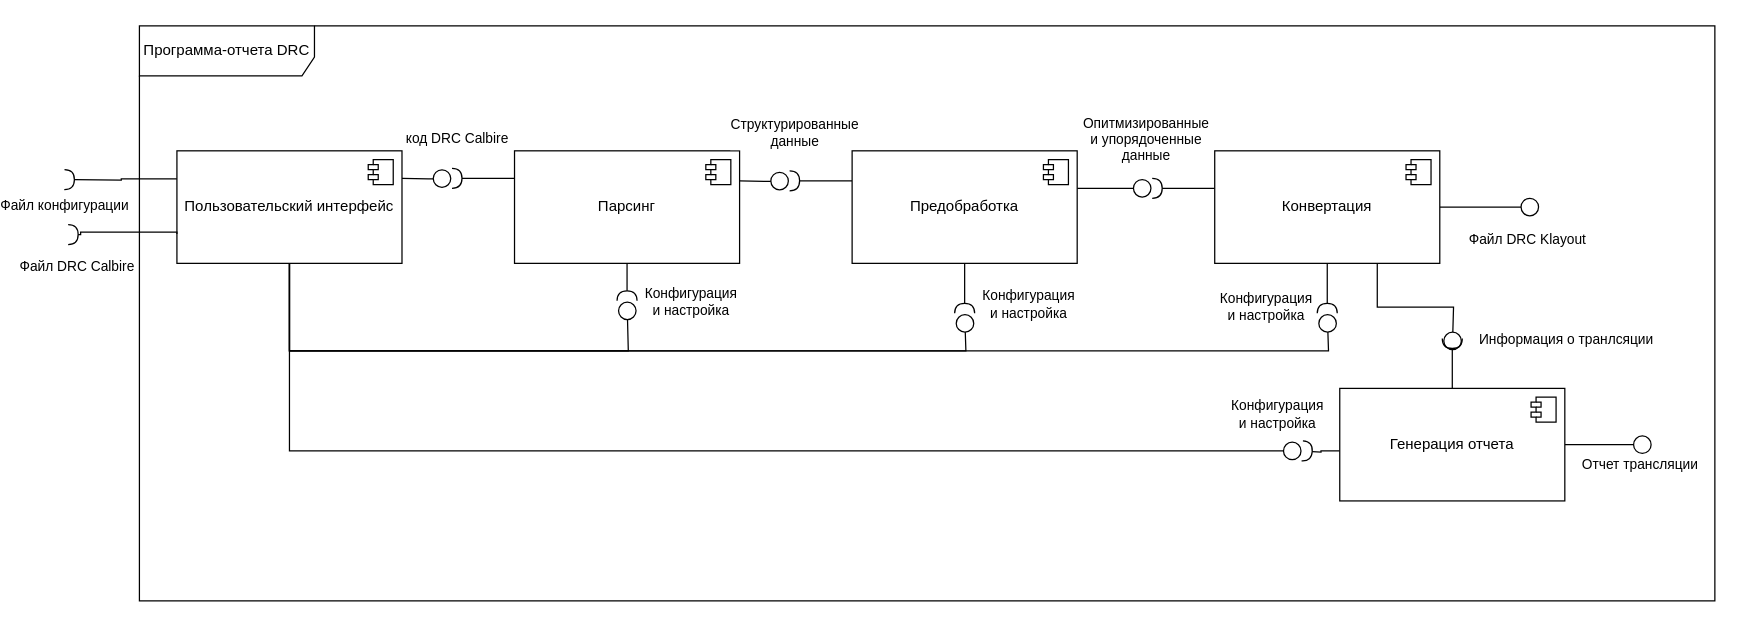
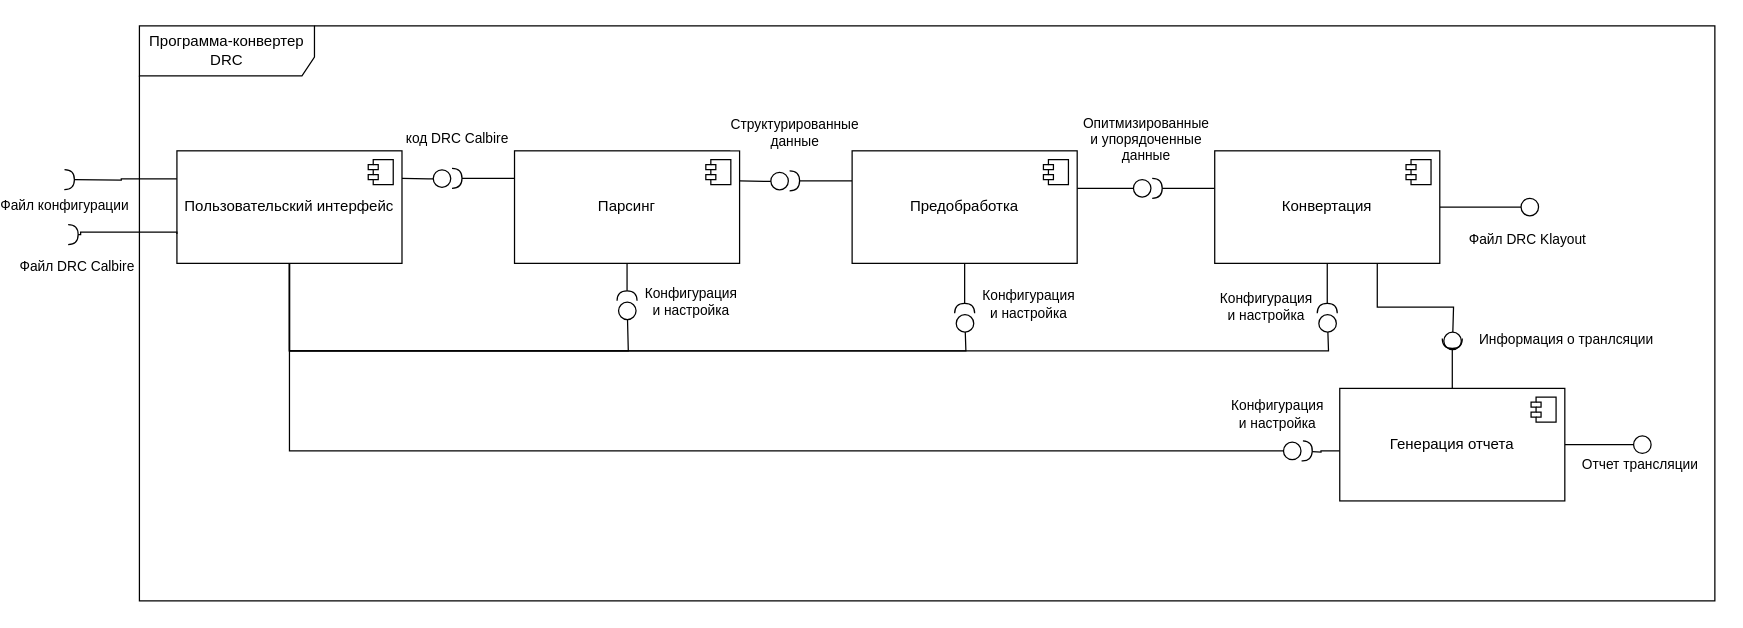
  <mxCell id="0" />
  <mxCell id="1" parent="0" />
  <mxCell id="2" style="edgeStyle=orthogonalEdgeStyle;rounded=0;orthogonalLoop=1;jettySize=auto;html=1;endArrow=halfCircle;endFill=0;" edge="1" parent="1"><mxGeometry relative="1" as="geometry"><mxPoint x="380" y="142" as="sourcePoint" /><mxPoint x="330" y="142" as="targetPoint" /></mxGeometry></mxCell>
  <mxCell id="3" value="код DRC Calbire" style="edgeLabel;html=1;align=center;verticalAlign=middle;resizable=0;points=[];rotation=0;" vertex="1" connectable="0" parent="2"><mxGeometry x="0.742" y="1" relative="1" as="geometry"><mxPoint x="-3" y="-34" as="offset" /></mxGeometry></mxCell>
  <mxCell id="4" style="edgeStyle=orthogonalEdgeStyle;rounded=0;orthogonalLoop=1;jettySize=auto;html=1;endArrow=circle;endFill=0;" edge="1" parent="1"><mxGeometry relative="1" as="geometry"><mxPoint x="600" y="144" as="targetPoint" /><mxPoint x="560" y="144" as="sourcePoint" /></mxGeometry></mxCell>
  <mxCell id="5" style="edgeStyle=orthogonalEdgeStyle;rounded=0;orthogonalLoop=1;jettySize=auto;html=1;endArrow=halfCircle;endFill=0;" edge="1" parent="1" source="7"><mxGeometry relative="1" as="geometry"><mxPoint x="470" y="240" as="targetPoint" /></mxGeometry></mxCell>
  <mxCell id="6" value="Конфигурация&lt;div&gt;и настройка&lt;/div&gt;" style="edgeLabel;html=1;align=center;verticalAlign=middle;resizable=0;points=[];" vertex="1" connectable="0" parent="5"><mxGeometry x="0.541" y="-5" relative="1" as="geometry"><mxPoint x="55" y="7" as="offset" /></mxGeometry></mxCell>
  <mxCell id="7" value="Парсинг" style="html=1;dropTarget=0;whiteSpace=wrap;" vertex="1" parent="1"><mxGeometry x="380" y="120" width="180" height="90" as="geometry" /></mxCell>
  <mxCell id="8" value="" style="shape=module;jettyWidth=8;jettyHeight=4;" vertex="1" parent="7"><mxGeometry x="1" width="20" height="20" relative="1" as="geometry"><mxPoint x="-27" y="7" as="offset" /></mxGeometry></mxCell>
  <mxCell id="9" style="edgeStyle=orthogonalEdgeStyle;rounded=0;orthogonalLoop=1;jettySize=auto;html=1;endArrow=halfCircle;endFill=0;" edge="1" parent="1" source="15"><mxGeometry relative="1" as="geometry"><mxPoint x="1130" y="270" as="targetPoint" /></mxGeometry></mxCell>
  <mxCell id="10" value="Информация о транлсяции" style="edgeLabel;html=1;align=center;verticalAlign=middle;resizable=0;points=[];" vertex="1" connectable="0" parent="9"><mxGeometry x="0.357" y="-1" relative="1" as="geometry"><mxPoint x="89" y="-13" as="offset" /></mxGeometry></mxCell>
  <mxCell id="11" style="edgeStyle=orthogonalEdgeStyle;rounded=0;orthogonalLoop=1;jettySize=auto;html=1;endArrow=circle;endFill=0;" edge="1" parent="1" source="15"><mxGeometry relative="1" as="geometry"><mxPoint x="1290" y="355" as="targetPoint" /></mxGeometry></mxCell>
  <mxCell id="12" value="Отчет трансляции" style="edgeLabel;html=1;align=center;verticalAlign=middle;resizable=0;points=[];" vertex="1" connectable="0" parent="11"><mxGeometry x="0.927" y="-5" relative="1" as="geometry"><mxPoint x="-8" y="10" as="offset" /></mxGeometry></mxCell>
  <mxCell id="13" style="edgeStyle=orthogonalEdgeStyle;rounded=0;orthogonalLoop=1;jettySize=auto;html=1;endArrow=halfCircle;endFill=0;" edge="1" parent="1"><mxGeometry relative="1" as="geometry"><mxPoint x="1010" y="360" as="targetPoint" /><mxPoint x="1040" y="360" as="sourcePoint" /><Array as="points"><mxPoint x="1025" y="360" /><mxPoint x="1025" y="361" /></Array></mxGeometry></mxCell>
  <mxCell id="14" value="Конфигурация&lt;div&gt;и настройка&lt;/div&gt;" style="edgeLabel;html=1;align=center;verticalAlign=middle;resizable=0;points=[];" vertex="1" connectable="0" parent="13"><mxGeometry x="0.537" y="3" relative="1" as="geometry"><mxPoint x="-27" y="-33" as="offset" /></mxGeometry></mxCell>
  <mxCell id="15" value="Генерация отчета" style="html=1;dropTarget=0;whiteSpace=wrap;" vertex="1" parent="1"><mxGeometry x="1040" y="310" width="180" height="90" as="geometry" /></mxCell>
  <mxCell id="16" value="" style="shape=module;jettyWidth=8;jettyHeight=4;" vertex="1" parent="15"><mxGeometry x="1" width="20" height="20" relative="1" as="geometry"><mxPoint x="-27" y="7" as="offset" /></mxGeometry></mxCell>
  <mxCell id="17" style="edgeStyle=orthogonalEdgeStyle;rounded=0;orthogonalLoop=1;jettySize=auto;html=1;endArrow=halfCircle;endFill=0;exitX=0;exitY=0.25;exitDx=0;exitDy=0;" edge="1" parent="1" source="25"><mxGeometry relative="1" as="geometry"><mxPoint x="20" y="143" as="targetPoint" /></mxGeometry></mxCell>
  <mxCell id="18" value="Файл конфигурации" style="edgeLabel;html=1;align=center;verticalAlign=middle;resizable=0;points=[];" vertex="1" connectable="0" parent="17"><mxGeometry x="0.941" y="-2" relative="1" as="geometry"><mxPoint x="-4" y="22" as="offset" /></mxGeometry></mxCell>
  <mxCell id="19" style="edgeStyle=orthogonalEdgeStyle;rounded=0;orthogonalLoop=1;jettySize=auto;html=1;endArrow=circle;endFill=0;" edge="1" parent="1"><mxGeometry relative="1" as="geometry"><mxPoint x="330" y="142" as="targetPoint" /><mxPoint x="290" y="142" as="sourcePoint" /></mxGeometry></mxCell>
  <mxCell id="20" style="edgeStyle=orthogonalEdgeStyle;rounded=0;orthogonalLoop=1;jettySize=auto;html=1;endArrow=circle;endFill=0;" edge="1" parent="1" source="25"><mxGeometry relative="1" as="geometry"><mxPoint x="470" y="240" as="targetPoint" /><Array as="points"><mxPoint x="200" y="280" /><mxPoint x="471" y="280" /></Array></mxGeometry></mxCell>
  <mxCell id="21" style="edgeStyle=orthogonalEdgeStyle;rounded=0;orthogonalLoop=1;jettySize=auto;html=1;endArrow=circle;endFill=0;" edge="1" parent="1" source="25"><mxGeometry relative="1" as="geometry"><mxPoint x="740" y="250" as="targetPoint" /><Array as="points"><mxPoint x="200" y="280" /><mxPoint x="741" y="280" /></Array></mxGeometry></mxCell>
  <mxCell id="22" style="edgeStyle=orthogonalEdgeStyle;rounded=0;orthogonalLoop=1;jettySize=auto;html=1;endArrow=circle;endFill=0;" edge="1" parent="1" source="25"><mxGeometry relative="1" as="geometry"><mxPoint x="1030" y="250" as="targetPoint" /><Array as="points"><mxPoint x="200" y="280" /><mxPoint x="1031" y="280" /></Array></mxGeometry></mxCell>
  <mxCell id="23" value="Конфигурация&lt;div&gt;и настройка&lt;/div&gt;" style="edgeLabel;html=1;align=center;verticalAlign=middle;resizable=0;points=[];" vertex="1" connectable="0" parent="22"><mxGeometry x="0.981" y="4" relative="1" as="geometry"><mxPoint x="-46" y="-15" as="offset" /></mxGeometry></mxCell>
  <mxCell id="24" style="edgeStyle=orthogonalEdgeStyle;rounded=0;orthogonalLoop=1;jettySize=auto;html=1;endArrow=circle;endFill=0;" edge="1" parent="1" source="25"><mxGeometry relative="1" as="geometry"><mxPoint x="1010" y="360" as="targetPoint" /><Array as="points"><mxPoint x="200" y="360" /></Array></mxGeometry></mxCell>
  <mxCell id="25" value="Пользовательский интерфейс" style="html=1;dropTarget=0;whiteSpace=wrap;" vertex="1" parent="1"><mxGeometry x="110" y="120" width="180" height="90" as="geometry" /></mxCell>
  <mxCell id="26" value="" style="shape=module;jettyWidth=8;jettyHeight=4;" vertex="1" parent="25"><mxGeometry x="1" width="20" height="20" relative="1" as="geometry"><mxPoint x="-27" y="7" as="offset" /></mxGeometry></mxCell>
  <mxCell id="27" style="edgeStyle=orthogonalEdgeStyle;rounded=0;orthogonalLoop=1;jettySize=auto;html=1;endArrow=halfCircle;endFill=0;exitX=0;exitY=0.75;exitDx=0;exitDy=0;" edge="1" parent="1"><mxGeometry relative="1" as="geometry"><mxPoint x="23" y="187" as="targetPoint" /><mxPoint x="110" y="186.5" as="sourcePoint" /><Array as="points"><mxPoint x="110" y="185" /><mxPoint x="33" y="185" /><mxPoint x="33" y="187" /></Array></mxGeometry></mxCell>
  <mxCell id="28" value="Файл DRC Calbire" style="edgeLabel;html=1;align=center;verticalAlign=middle;resizable=0;points=[];" vertex="1" connectable="0" parent="27"><mxGeometry x="0.865" y="-3" relative="1" as="geometry"><mxPoint y="28" as="offset" /></mxGeometry></mxCell>
  <mxCell id="29" style="edgeStyle=orthogonalEdgeStyle;rounded=0;orthogonalLoop=1;jettySize=auto;html=1;endArrow=halfCircle;endFill=0;" edge="1" parent="1"><mxGeometry relative="1" as="geometry"><mxPoint x="650" y="144" as="sourcePoint" /><mxPoint x="600" y="144" as="targetPoint" /></mxGeometry></mxCell>
  <mxCell id="30" value="Структурированные&lt;div&gt;данные&lt;/div&gt;" style="edgeLabel;html=1;align=center;verticalAlign=middle;resizable=0;points=[];rotation=0;" vertex="1" connectable="0" parent="29"><mxGeometry x="0.78" y="3" relative="1" as="geometry"><mxPoint x="-2" y="-42" as="offset" /></mxGeometry></mxCell>
  <mxCell id="31" style="edgeStyle=orthogonalEdgeStyle;rounded=0;orthogonalLoop=1;jettySize=auto;html=1;endArrow=circle;endFill=0;" edge="1" parent="1"><mxGeometry relative="1" as="geometry"><mxPoint x="890" y="150" as="targetPoint" /><mxPoint x="830" y="150" as="sourcePoint" /></mxGeometry></mxCell>
  <mxCell id="32" style="edgeStyle=orthogonalEdgeStyle;rounded=0;orthogonalLoop=1;jettySize=auto;html=1;endArrow=halfCircle;endFill=0;" edge="1" parent="1" source="34"><mxGeometry relative="1" as="geometry"><mxPoint x="740" y="250" as="targetPoint" /></mxGeometry></mxCell>
  <mxCell id="33" value="Конфигурация&lt;div&gt;и настройка&lt;/div&gt;" style="edgeLabel;html=1;align=center;verticalAlign=middle;resizable=0;points=[];" vertex="1" connectable="0" parent="32"><mxGeometry x="0.404" y="-3" relative="1" as="geometry"><mxPoint x="53" y="5" as="offset" /></mxGeometry></mxCell>
  <mxCell id="34" value="Предобработка" style="html=1;dropTarget=0;whiteSpace=wrap;" vertex="1" parent="1"><mxGeometry x="650" y="120" width="180" height="90" as="geometry" /></mxCell>
  <mxCell id="35" value="" style="shape=module;jettyWidth=8;jettyHeight=4;" vertex="1" parent="34"><mxGeometry x="1" width="20" height="20" relative="1" as="geometry"><mxPoint x="-27" y="7" as="offset" /></mxGeometry></mxCell>
  <mxCell id="36" style="edgeStyle=orthogonalEdgeStyle;rounded=0;orthogonalLoop=1;jettySize=auto;html=1;endArrow=circle;endFill=0;" edge="1" parent="1" source="42"><mxGeometry relative="1" as="geometry"><mxPoint x="1130" y="280" as="targetPoint" /><Array as="points"><mxPoint x="1070" y="245" /><mxPoint x="1131" y="245" /></Array></mxGeometry></mxCell>
  <mxCell id="37" style="edgeStyle=orthogonalEdgeStyle;rounded=0;orthogonalLoop=1;jettySize=auto;html=1;endArrow=circle;endFill=0;" edge="1" parent="1" source="42"><mxGeometry relative="1" as="geometry"><mxPoint x="1200" y="165" as="targetPoint" /></mxGeometry></mxCell>
  <mxCell id="38" value="Файл DRC Klayout" style="edgeLabel;html=1;align=center;verticalAlign=middle;resizable=0;points=[];" vertex="1" connectable="0" parent="37"><mxGeometry x="0.867" y="-2" relative="1" as="geometry"><mxPoint x="-5" y="23" as="offset" /></mxGeometry></mxCell>
  <mxCell id="39" style="edgeStyle=orthogonalEdgeStyle;rounded=0;orthogonalLoop=1;jettySize=auto;html=1;endArrow=halfCircle;endFill=0;" edge="1" parent="1"><mxGeometry relative="1" as="geometry"><mxPoint x="940" y="150" as="sourcePoint" /><mxPoint x="890" y="150" as="targetPoint" /></mxGeometry></mxCell>
  <mxCell id="40" value="Опитмизированные&lt;div&gt;и упорядоченные&lt;/div&gt;&lt;div&gt;данные&lt;/div&gt;" style="edgeLabel;html=1;align=center;verticalAlign=middle;resizable=0;points=[];" vertex="1" connectable="0" parent="39"><mxGeometry x="0.36" y="5" relative="1" as="geometry"><mxPoint x="-22" y="-45" as="offset" /></mxGeometry></mxCell>
  <mxCell id="41" style="edgeStyle=orthogonalEdgeStyle;rounded=0;orthogonalLoop=1;jettySize=auto;html=1;endArrow=halfCircle;endFill=0;" edge="1" parent="1" source="42"><mxGeometry relative="1" as="geometry"><mxPoint x="1030" y="250" as="targetPoint" /></mxGeometry></mxCell>
  <mxCell id="42" value="Конвертация" style="html=1;dropTarget=0;whiteSpace=wrap;" vertex="1" parent="1"><mxGeometry x="940" y="120" width="180" height="90" as="geometry" /></mxCell>
  <mxCell id="43" value="" style="shape=module;jettyWidth=8;jettyHeight=4;" vertex="1" parent="42"><mxGeometry x="1" width="20" height="20" relative="1" as="geometry"><mxPoint x="-27" y="7" as="offset" /></mxGeometry></mxCell>
- <mxCell id="44" value="Программа-отчета DRC" style="shape=umlFrame;whiteSpace=wrap;html=1;pointerEvents=0;width=140;height=40;" vertex="1" parent="1"><mxGeometry x="80" y="20" width="1260" height="460" as="geometry" /></mxCell>
+ <mxCell id="44" value="Программа-конвертер DRC" style="shape=umlFrame;whiteSpace=wrap;html=1;pointerEvents=0;width=140;height=40;" vertex="1" parent="1"><mxGeometry x="80" y="20" width="1260" height="460" as="geometry" /></mxCell>
